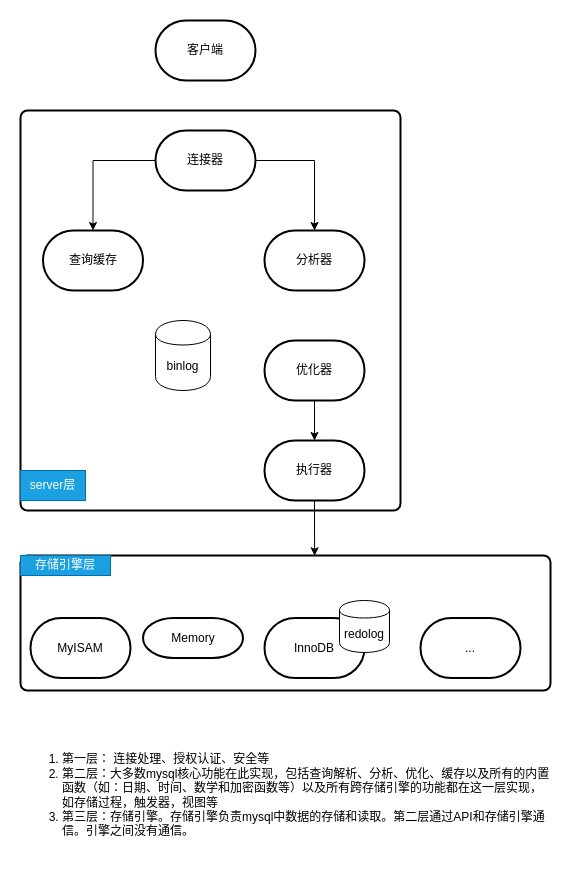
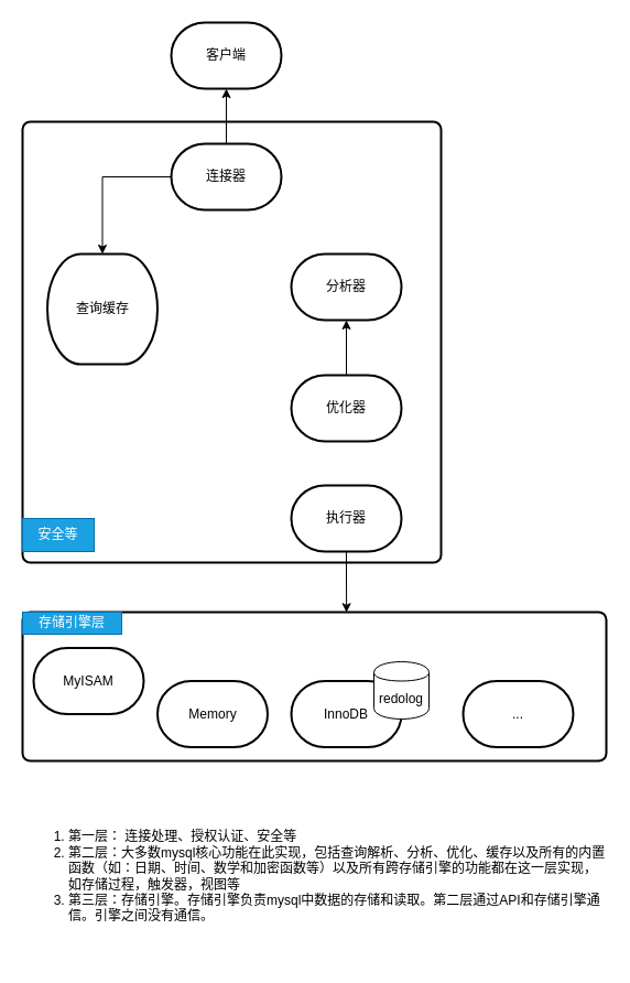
  <mxCell id="0" />
  <mxCell id="1" parent="0" />
  <mxCell id="2" value="" style="rounded=1;whiteSpace=wrap;html=1;absoluteArcSize=1;arcSize=14;strokeWidth=2;" parent="1" vertex="1"><mxGeometry x="20" y="110" width="380" height="400" as="geometry" /></mxCell>
  <mxCell id="3" value="客户端" style="strokeWidth=2;html=1;shape=mxgraph.flowchart.terminator;whiteSpace=wrap;" parent="1" vertex="1"><mxGeometry x="155" y="20" width="100" height="60" as="geometry" /></mxCell>
  <mxCell id="4" value="分析器" style="strokeWidth=2;html=1;shape=mxgraph.flowchart.terminator;whiteSpace=wrap;" parent="1" vertex="1"><mxGeometry x="264" y="230" width="100" height="60" as="geometry" /></mxCell>
- <mxCell id="5" value="查询缓存" style="strokeWidth=2;html=1;shape=mxgraph.flowchart.terminator;whiteSpace=wrap;" parent="1" vertex="1"><mxGeometry x="42.5" y="230" width="100" height="60" as="geometry" /></mxCell>
- <mxCell id="6" value="" style="edgeStyle=orthogonalEdgeStyle;rounded=0;orthogonalLoop=1;jettySize=auto;html=1;" parent="1" source="7" target="9" edge="1"><mxGeometry relative="1" as="geometry" /></mxCell>
+ <mxCell id="5" value="查询缓存" style="strokeWidth=2;html=1;shape=mxgraph.flowchart.terminator;whiteSpace=wrap;" parent="1" vertex="1"><mxGeometry x="42.5" y="230" width="100" height="100" as="geometry" /></mxCell>
+ <mxCell id="6" value="" style="edgeStyle=orthogonalEdgeStyle;rounded=0;orthogonalLoop=1;jettySize=auto;html=1;" parent="1" source="7" target="4" edge="1"><mxGeometry relative="1" as="geometry" /></mxCell>
  <mxCell id="7" value="优化器" style="strokeWidth=2;html=1;shape=mxgraph.flowchart.terminator;whiteSpace=wrap;" parent="1" vertex="1"><mxGeometry x="264" y="340" width="100" height="60" as="geometry" /></mxCell>
  <mxCell id="8" style="edgeStyle=orthogonalEdgeStyle;rounded=0;orthogonalLoop=1;jettySize=auto;html=1;entryX=0.555;entryY=0.002;entryDx=0;entryDy=0;entryPerimeter=0;" edge="1" parent="1" source="9" target="10"><mxGeometry relative="1" as="geometry" /></mxCell>
  <mxCell id="9" value="执行器" style="strokeWidth=2;html=1;shape=mxgraph.flowchart.terminator;whiteSpace=wrap;" parent="1" vertex="1"><mxGeometry x="264" y="440" width="100" height="60" as="geometry" /></mxCell>
  <mxCell id="10" value="" style="rounded=1;whiteSpace=wrap;html=1;absoluteArcSize=1;arcSize=14;strokeWidth=2;" parent="1" vertex="1"><mxGeometry x="20" y="555" width="530" height="135" as="geometry" /></mxCell>
- <mxCell id="11" value="MyISAM" style="strokeWidth=2;html=1;shape=mxgraph.flowchart.terminator;whiteSpace=wrap;" parent="1" vertex="1"><mxGeometry x="30" y="617.5" width="100" height="60" as="geometry" /></mxCell>
- <mxCell id="12" value="Memory" style="strokeWidth=2;html=1;shape=mxgraph.flowchart.terminator;whiteSpace=wrap;" parent="1" vertex="1"><mxGeometry x="142.5" y="617.5" width="100" height="40" as="geometry" /></mxCell>
+ <mxCell id="11" value="MyISAM" style="strokeWidth=2;html=1;shape=mxgraph.flowchart.terminator;whiteSpace=wrap;" parent="1" vertex="1"><mxGeometry x="30" y="587.5" width="100" height="60" as="geometry" /></mxCell>
+ <mxCell id="12" value="Memory" style="strokeWidth=2;html=1;shape=mxgraph.flowchart.terminator;whiteSpace=wrap;" parent="1" vertex="1"><mxGeometry x="142.5" y="617.5" width="100" height="60" as="geometry" /></mxCell>
  <mxCell id="13" value="InnoDB" style="strokeWidth=2;html=1;shape=mxgraph.flowchart.terminator;whiteSpace=wrap;" parent="1" vertex="1"><mxGeometry x="264" y="617.5" width="100" height="60" as="geometry" /></mxCell>
- <mxCell id="14" value="server层" style="text;html=1;strokeColor=#006EAF;fillColor=#1ba1e2;align=center;verticalAlign=middle;whiteSpace=wrap;rounded=0;fontColor=#ffffff;" parent="1" vertex="1"><mxGeometry x="20" y="470" width="65" height="30" as="geometry" /></mxCell>
+ <mxCell id="14" value="安全等" style="text;html=1;strokeColor=#006EAF;fillColor=#1ba1e2;align=center;verticalAlign=middle;whiteSpace=wrap;rounded=0;fontColor=#ffffff;" parent="1" vertex="1"><mxGeometry x="20" y="470" width="65" height="30" as="geometry" /></mxCell>
  <mxCell id="15" value="存储引擎层" style="text;html=1;strokeColor=#006EAF;fillColor=#1ba1e2;align=center;verticalAlign=middle;whiteSpace=wrap;rounded=0;fontColor=#ffffff;" parent="1" vertex="1"><mxGeometry x="20" y="555" width="90" height="20" as="geometry" /></mxCell>
  <mxCell id="16" style="edgeStyle=orthogonalEdgeStyle;rounded=0;orthogonalLoop=1;jettySize=auto;html=1;" parent="1" source="18" target="5" edge="1"><mxGeometry relative="1" as="geometry" /></mxCell>
- <mxCell id="17" style="edgeStyle=orthogonalEdgeStyle;rounded=0;orthogonalLoop=1;jettySize=auto;html=1;entryX=0.5;entryY=0;entryDx=0;entryDy=0;entryPerimeter=0;" parent="1" source="18" target="4" edge="1"><mxGeometry relative="1" as="geometry" /></mxCell>
+ <mxCell id="17" style="edgeStyle=orthogonalEdgeStyle;rounded=0;orthogonalLoop=1;jettySize=auto;html=1;" parent="1" source="18" target="3" edge="1"><mxGeometry relative="1" as="geometry" /></mxCell>
  <mxCell id="18" value="连接器" style="strokeWidth=2;html=1;shape=mxgraph.flowchart.terminator;whiteSpace=wrap;" parent="1" vertex="1"><mxGeometry x="155" y="130" width="100" height="60" as="geometry" /></mxCell>
  <mxCell id="19" style="edgeStyle=orthogonalEdgeStyle;rounded=0;orthogonalLoop=1;jettySize=auto;html=1;exitX=0.5;exitY=1;exitDx=0;exitDy=0;exitPerimeter=0;" parent="1" source="18" edge="1"><mxGeometry relative="1" as="geometry"><mxPoint x="205" y="190" as="targetPoint" /></mxGeometry></mxCell>
  <mxCell id="20" value="..." style="strokeWidth=2;html=1;shape=mxgraph.flowchart.terminator;whiteSpace=wrap;" parent="1" vertex="1"><mxGeometry x="420" y="617.5" width="100" height="60" as="geometry" /></mxCell>
  <mxCell id="21" value="redolog" style="shape=cylinder;whiteSpace=wrap;html=1;boundedLbl=1;backgroundOutline=1;" parent="1" vertex="1"><mxGeometry x="339" y="600" width="50" height="52" as="geometry" /></mxCell>
- <mxCell id="22" value="binlog" style="shape=cylinder;whiteSpace=wrap;html=1;boundedLbl=1;backgroundOutline=1;" parent="1" vertex="1"><mxGeometry x="155" y="320" width="55" height="70" as="geometry" /></mxCell>
  <mxCell id="23" value="&lt;ol&gt;&lt;li&gt;&lt;span style=&quot;text-align: center&quot;&gt;第一层： 连接处理、授权认证、安全等&lt;/span&gt;&lt;br&gt;&lt;/li&gt;&lt;li&gt;&lt;span style=&quot;text-align: center&quot;&gt;第二层：大多数mysql核心功能在此实现，包括查询解析、分析、优化、缓存以及所有的内置函数（如：日期、时间、数学和加密函数等）以及所有跨存储引擎的功能都在这一层实现，如存储过程，触发器，视图等&lt;/span&gt;&lt;br&gt;&lt;/li&gt;&lt;li&gt;&lt;span style=&quot;text-align: center&quot;&gt;第三层：存储引擎。存储引擎负责mysql中数据的存储和读取。第二层通过API和存储引擎通信。引擎之间没有通信。&lt;/span&gt;&lt;br&gt;&lt;/li&gt;&lt;/ol&gt;" style="text;strokeColor=none;fillColor=none;html=1;whiteSpace=wrap;verticalAlign=middle;overflow=hidden;" vertex="1" parent="1"><mxGeometry x="20" y="720" width="530" height="150" as="geometry" /></mxCell>
